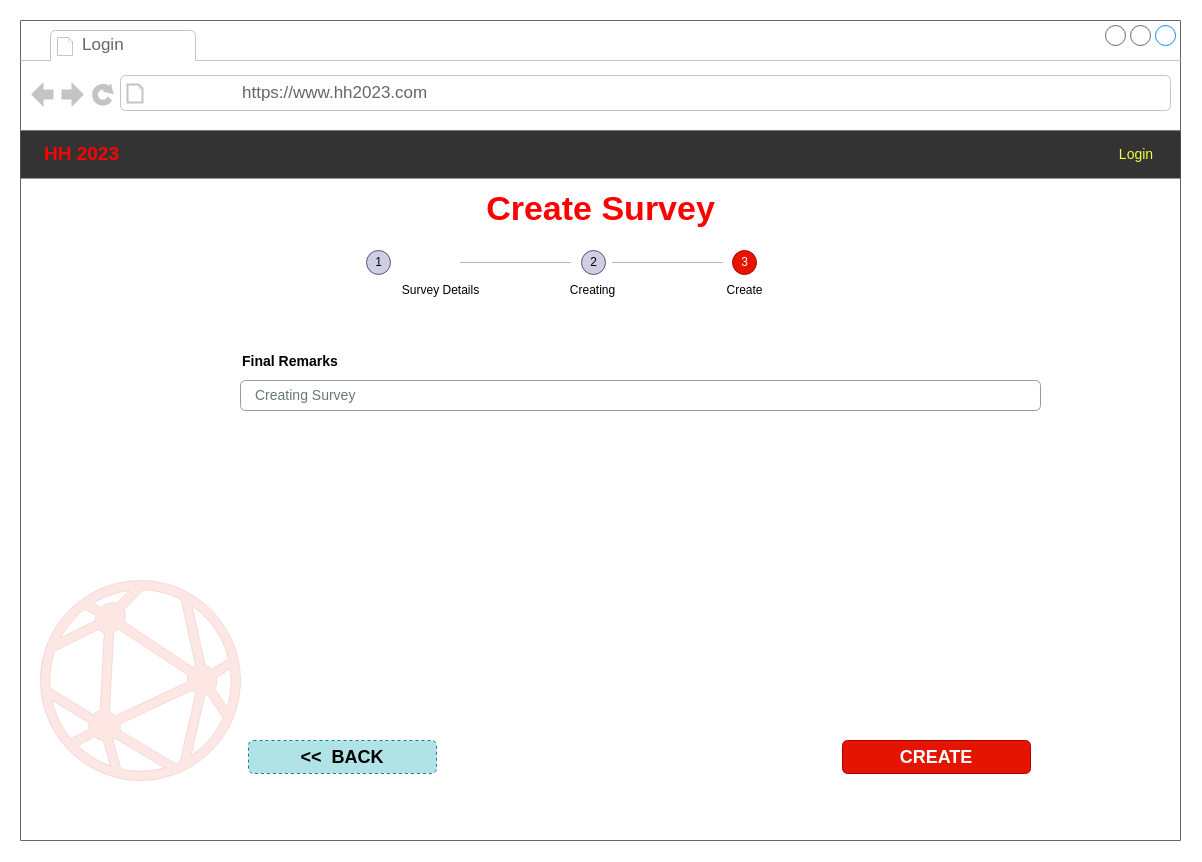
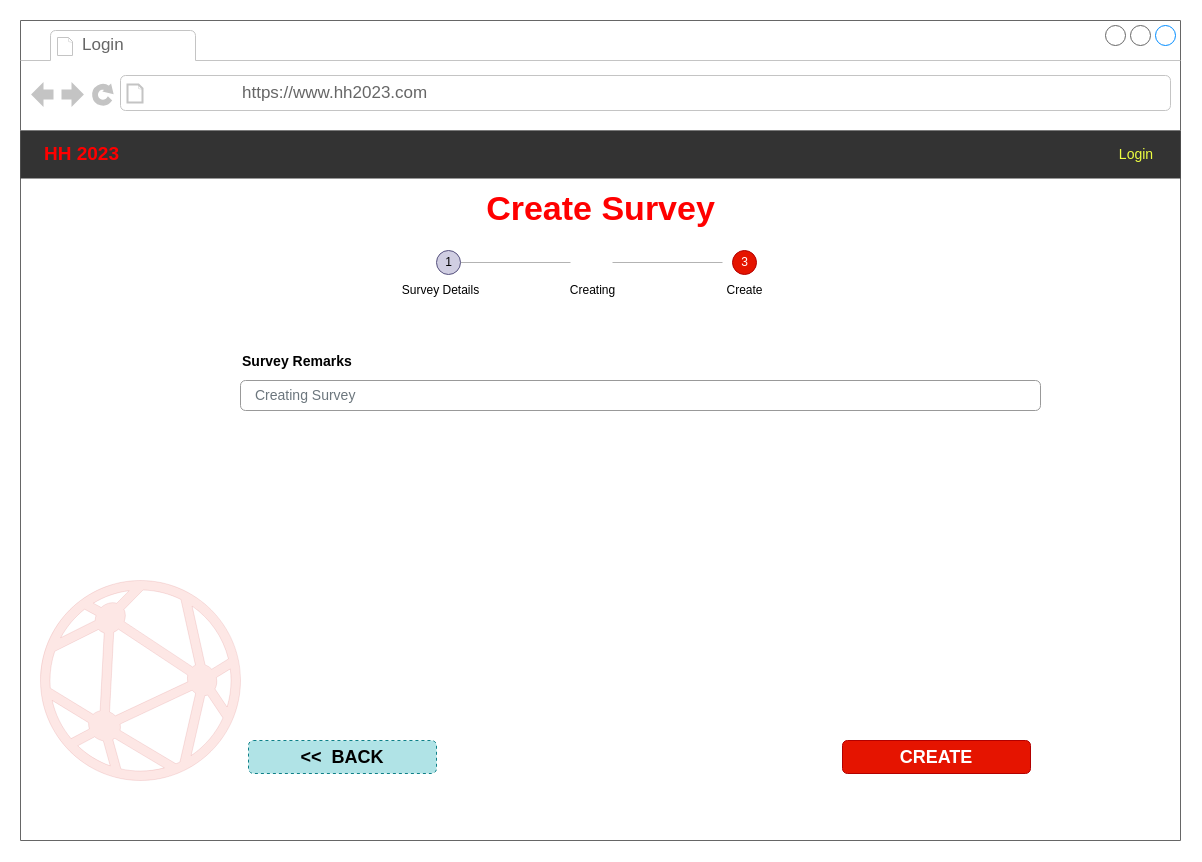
  <mxCell id="0" />
  <mxCell id="1" parent="0" />
  <mxCell id="2" value="" style="strokeWidth=1;shadow=0;dashed=0;align=left;html=1;shape=mxgraph.mockup.containers.browserWindow;rSize=0;strokeColor=#666666;strokeColor2=#008cff;strokeColor3=#c4c4c4;mainText=,;recursiveResize=0;fontColor=#050505;" parent="1" vertex="1"><mxGeometry width="1160" height="820" as="geometry" x="20" y="20" /></mxCell>
  <mxCell id="3" value="Login" style="strokeWidth=1;shadow=0;dashed=0;align=center;html=1;shape=mxgraph.mockup.containers.anchor;fontSize=17;fontColor=#666666;align=left;whiteSpace=wrap;" parent="2" vertex="1"><mxGeometry x="60" y="12" width="150" height="26" as="geometry" /></mxCell>
  <mxCell id="4" value="https://www.hh2023.com" style="strokeWidth=1;shadow=0;dashed=0;align=center;html=1;shape=mxgraph.mockup.containers.anchor;rSize=0;fontSize=17;fontColor=#666666;align=left;" parent="2" vertex="1"><mxGeometry x="220" y="60" width="250" height="26" as="geometry" /></mxCell>
  <mxCell id="5" value="" style="html=1;aspect=fixed;strokeColor=#B20000;shadow=0;fillColor=#e51400;verticalAlign=top;labelPosition=center;verticalLabelPosition=bottom;shape=mxgraph.gcp2.network;fontColor=#ffffff;opacity=10;" parent="2" vertex="1"><mxGeometry x="20" y="560" width="200" height="200" as="geometry" /></mxCell>
  <mxCell id="6" value="&lt;b&gt;&lt;font style=&quot;font-size: 19px;&quot; color=&quot;#ff0000&quot;&gt;HH 2023&lt;/font&gt;&lt;/b&gt;" style="shape=rect;strokeColor=none;fillColor=#333333;fontColor=#FFFFFF;align=left;spacing=16;fontSize=13;spacingLeft=8;whiteSpace=wrap;html=1;" parent="2" vertex="1"><mxGeometry y="110" width="1160" height="48" as="geometry" /></mxCell>
  <mxCell id="7" value="Login" style="text;verticalAlign=middle;align=center;fontColor=#EEFF41;fontSize=14;resizeHeight=1;whiteSpace=wrap;html=1;" parent="6" vertex="1"><mxGeometry x="1" width="88" height="48" relative="1" as="geometry"><mxPoint x="-88" as="offset" /></mxGeometry></mxCell>
  <mxCell id="8" value="Create Survey" style="text;strokeColor=none;fillColor=none;html=1;fontSize=34;fontStyle=1;verticalAlign=middle;align=center;fontColor=#FF0000;" parent="2" vertex="1"><mxGeometry x="440" y="158" width="280" height="60" as="geometry" /></mxCell>
- <mxCell id="9" value="Final Remarks" style="fillColor=none;strokeColor=none;align=left;fontSize=14;fontStyle=1" parent="2" vertex="1"><mxGeometry x="220" y="320" width="260" height="40" as="geometry" /></mxCell>
+ <mxCell id="9" value="Survey Remarks" style="fillColor=none;strokeColor=none;align=left;fontSize=14;fontStyle=1" parent="2" vertex="1"><mxGeometry x="220" y="320" width="260" height="40" as="geometry" /></mxCell>
  <mxCell id="10" value="Creating Survey" style="html=1;shadow=0;dashed=0;shape=mxgraph.bootstrap.rrect;rSize=5;fillColor=none;strokeColor=#999999;align=left;spacing=15;fontSize=14;fontColor=#6C767D;" parent="2" vertex="1"><mxGeometry width="800" height="30" relative="1" as="geometry"><mxPoint x="220" y="360" as="offset" /></mxGeometry></mxCell>
  <mxCell id="11" value="CREATE" style="rounded=1;fillColor=#e51400;strokeColor=#B20000;html=1;whiteSpace=wrap;fontColor=#ffffff;align=center;verticalAlign=middle;fontStyle=1;fontSize=18;sketch=0;" parent="2" vertex="1"><mxGeometry x="822" y="720" width="188" height="33" as="geometry" /></mxCell>
- <mxCell id="12" value="2" style="shape=ellipse;fontSize=12;strokeColor=#56517e;fillColor=#d0cee2;align=center;verticalAlign=middle;html=1;" parent="2" vertex="1"><mxGeometry x="561" y="230" width="24" height="24" as="geometry" /></mxCell>
  <mxCell id="13" value="Survey Details" style="shape=rect;fontColor=#4d4d4dlfontSize=13;strokeColor=none;fillColor=none;html=1;" parent="2" vertex="1"><mxGeometry x="370" y="260" width="100" height="20" as="geometry" /></mxCell>
  <mxCell id="14" value="" style="shape=line;strokeColor=#b3b3b3;" parent="2" vertex="1"><mxGeometry x="440" y="237" width="110" height="10" as="geometry" /></mxCell>
- <mxCell id="15" value="1" style="shape=ellipse;fontSize=12;strokeColor=#56517e;fillColor=#d0cee2;align=center;verticalAlign=middle;html=1;" parent="2" vertex="1"><mxGeometry x="346" y="230" width="24" height="24" as="geometry" /></mxCell>
+ <mxCell id="15" value="1" style="shape=ellipse;fontSize=12;strokeColor=#56517e;fillColor=#d0cee2;align=center;verticalAlign=middle;html=1;" parent="2" vertex="1"><mxGeometry x="416" y="230" width="24" height="24" as="geometry" /></mxCell>
  <mxCell id="16" value="Creating" style="shape=rect;fontColor=#4d4d4dlfontSize=13;strokeColor=none;fillColor=none;html=1;" parent="2" vertex="1"><mxGeometry x="522" y="260" width="100" height="20" as="geometry" /></mxCell>
  <mxCell id="17" value="" style="shape=line;strokeColor=#b3b3b3;" parent="2" vertex="1"><mxGeometry x="592" y="237" width="110" height="10" as="geometry" /></mxCell>
  <mxCell id="18" value="3" style="shape=ellipse;fontSize=12;strokeColor=#B20000;fillColor=#e51400;fontColor=#ffffff;html=1;" parent="2" vertex="1"><mxGeometry x="712" y="230" width="24" height="24" as="geometry" /></mxCell>
  <mxCell id="19" value="Create" style="shape=rect;fontColor=#4d4d4dlfontSize=13;strokeColor=none;fillColor=none;align=center;verticalAlign=middle;html=1;" parent="2" vertex="1"><mxGeometry x="674" y="260" width="100" height="20" as="geometry" /></mxCell>
  <mxCell id="20" value="&amp;lt;&amp;lt;&amp;nbsp; BACK" style="rounded=1;fillColor=#b0e3e6;strokeColor=#0e8088;html=1;whiteSpace=wrap;align=center;verticalAlign=middle;fontStyle=1;fontSize=18;sketch=0;dashed=1;" parent="2" vertex="1"><mxGeometry x="228" y="720" width="188" height="33" as="geometry" /></mxCell>
